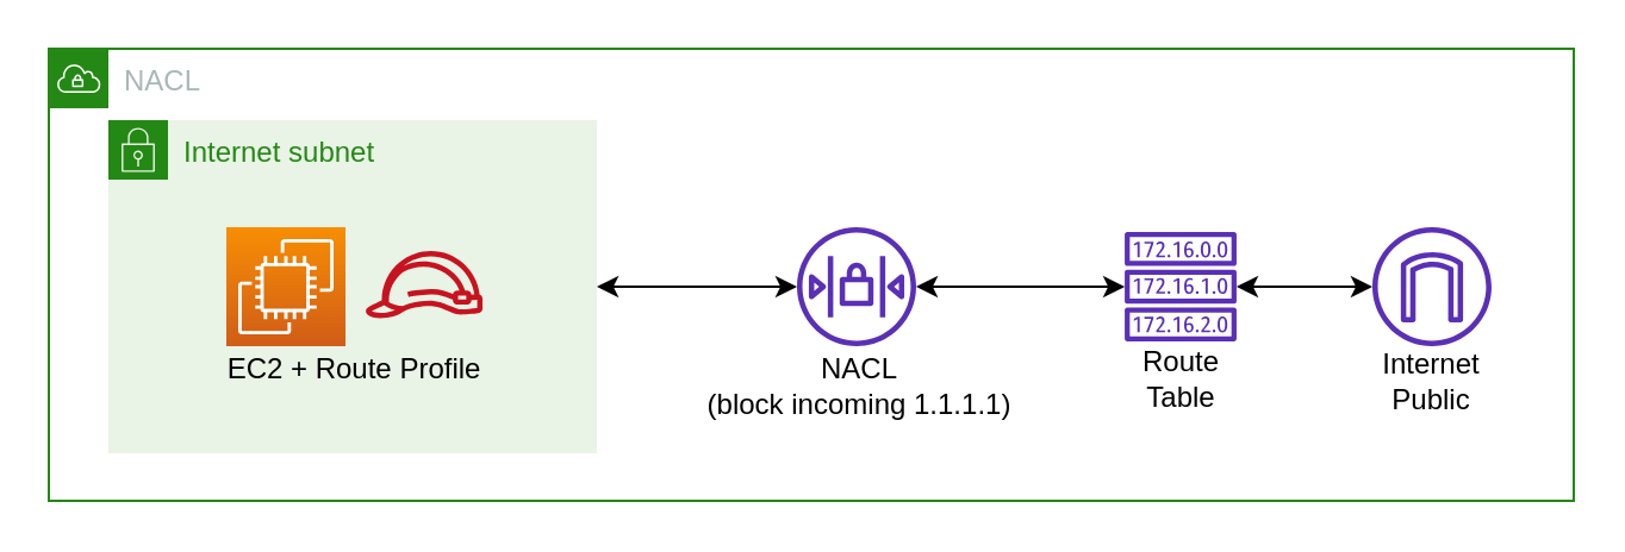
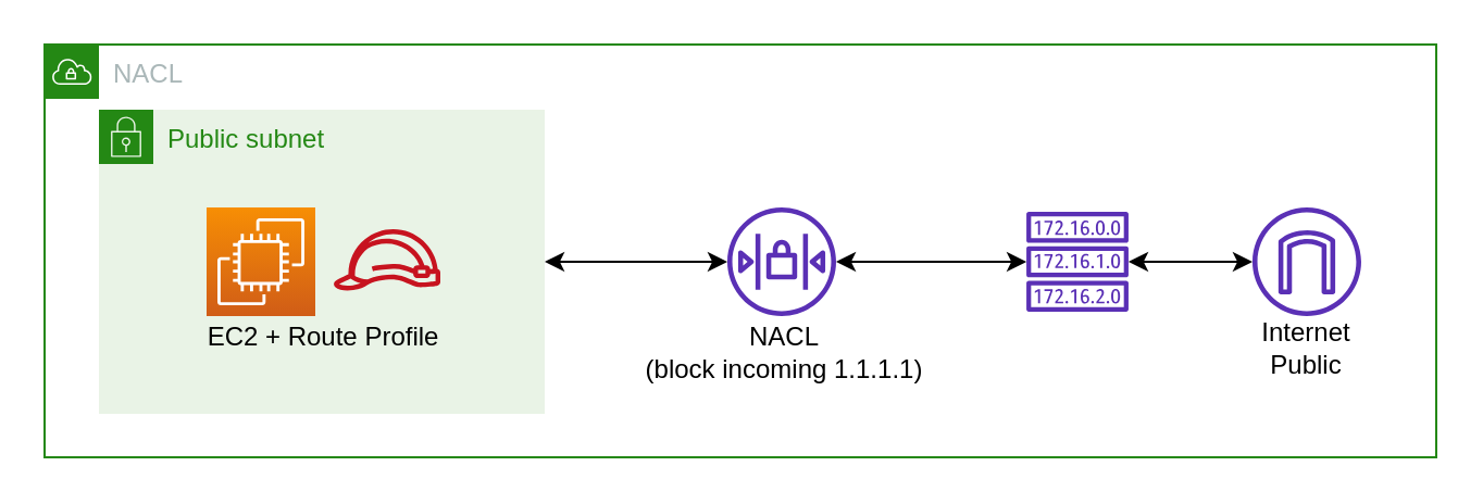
  <mxCell id="0" />
  <mxCell id="1" parent="0" />
  <mxCell id="2" value="NACL" style="points=[[0,0],[0.25,0],[0.5,0],[0.75,0],[1,0],[1,0.25],[1,0.5],[1,0.75],[1,1],[0.75,1],[0.5,1],[0.25,1],[0,1],[0,0.75],[0,0.5],[0,0.25]];outlineConnect=0;gradientColor=none;html=1;whiteSpace=wrap;fontSize=12;fontStyle=0;shape=mxgraph.aws4.group;grIcon=mxgraph.aws4.group_vpc;strokeColor=#248814;fillColor=none;verticalAlign=top;align=left;spacingLeft=30;fontColor=#AAB7B8;dashed=0;" parent="1" vertex="1"><mxGeometry x="20" y="20" width="640" height="190" as="geometry" /></mxCell>
- <mxCell id="3" value="Internet subnet" style="points=[[0,0],[0.25,0],[0.5,0],[0.75,0],[1,0],[1,0.25],[1,0.5],[1,0.75],[1,1],[0.75,1],[0.5,1],[0.25,1],[0,1],[0,0.75],[0,0.5],[0,0.25]];outlineConnect=0;gradientColor=none;html=1;whiteSpace=wrap;fontSize=12;fontStyle=0;shape=mxgraph.aws4.group;grIcon=mxgraph.aws4.group_security_group;grStroke=0;strokeColor=#248814;fillColor=#E9F3E6;verticalAlign=top;align=left;spacingLeft=30;fontColor=#248814;dashed=0;" parent="1" vertex="1"><mxGeometry x="45" y="50" width="205" height="140" as="geometry" /></mxCell>
+ <mxCell id="3" value="Public subnet" style="points=[[0,0],[0.25,0],[0.5,0],[0.75,0],[1,0],[1,0.25],[1,0.5],[1,0.75],[1,1],[0.75,1],[0.5,1],[0.25,1],[0,1],[0,0.75],[0,0.5],[0,0.25]];outlineConnect=0;gradientColor=none;html=1;whiteSpace=wrap;fontSize=12;fontStyle=0;shape=mxgraph.aws4.group;grIcon=mxgraph.aws4.group_security_group;grStroke=0;strokeColor=#248814;fillColor=#E9F3E6;verticalAlign=top;align=left;spacingLeft=30;fontColor=#248814;dashed=0;" parent="1" vertex="1"><mxGeometry x="45" y="50" width="205" height="140" as="geometry" /></mxCell>
  <mxCell id="4" value="" style="group" parent="1" vertex="1" connectable="0"><mxGeometry x="77.5" y="95" width="140" height="70" as="geometry" /></mxCell>
  <mxCell id="5" value="" style="outlineConnect=0;fontColor=#232F3E;gradientColor=none;fillColor=#C7131F;strokeColor=none;dashed=0;verticalLabelPosition=bottom;verticalAlign=top;align=center;html=1;fontSize=12;fontStyle=0;aspect=fixed;pointerEvents=1;shape=mxgraph.aws4.role;" parent="4" vertex="1"><mxGeometry x="75.0" y="10.0" width="50" height="28.21" as="geometry" /></mxCell>
  <mxCell id="6" value="" style="outlineConnect=0;fontColor=#232F3E;gradientColor=#F78E04;gradientDirection=north;fillColor=#D05C17;strokeColor=#ffffff;dashed=0;verticalLabelPosition=bottom;verticalAlign=top;align=center;html=1;fontSize=12;fontStyle=0;aspect=fixed;shape=mxgraph.aws4.resourceIcon;resIcon=mxgraph.aws4.ec2;" parent="4" vertex="1"><mxGeometry x="17.0" width="50" height="50" as="geometry" /></mxCell>
  <mxCell id="7" value="&lt;div&gt;&lt;span&gt;EC2 + Route Profile&lt;/span&gt;&lt;/div&gt;" style="text;html=1;resizable=0;autosize=1;align=center;verticalAlign=middle;points=[];fillColor=none;strokeColor=none;rounded=0;" parent="4" vertex="1"><mxGeometry y="50" width="140" height="20" as="geometry" /></mxCell>
  <mxCell id="8" value="" style="group" parent="1" vertex="1" connectable="0"><mxGeometry x="290" y="95" width="140" height="82" as="geometry" /></mxCell>
  <mxCell id="9" value="" style="outlineConnect=0;fontColor=#232F3E;gradientColor=none;fillColor=#5A30B5;strokeColor=none;dashed=0;verticalLabelPosition=bottom;verticalAlign=top;align=center;html=1;fontSize=12;fontStyle=0;aspect=fixed;pointerEvents=1;shape=mxgraph.aws4.network_access_control_list;" parent="8" vertex="1"><mxGeometry x="44" width="50" height="50" as="geometry" /></mxCell>
  <mxCell id="10" value="NACL&lt;br&gt;(block incoming 1.1.1.1)" style="text;html=1;resizable=0;autosize=1;align=center;verticalAlign=middle;points=[];fillColor=none;strokeColor=none;rounded=0;" parent="8" vertex="1"><mxGeometry y="52" width="140" height="30" as="geometry" /></mxCell>
  <mxCell id="11" style="edgeStyle=orthogonalEdgeStyle;rounded=0;orthogonalLoop=1;jettySize=auto;html=1;entryX=1;entryY=0.5;entryDx=0;entryDy=0;startArrow=classic;startFill=1;" parent="1" source="9" target="3" edge="1"><mxGeometry relative="1" as="geometry" /></mxCell>
  <mxCell id="12" style="edgeStyle=orthogonalEdgeStyle;rounded=0;orthogonalLoop=1;jettySize=auto;html=1;startArrow=classic;startFill=1;" parent="1" source="15" target="9" edge="1"><mxGeometry relative="1" as="geometry" /></mxCell>
  <mxCell id="13" style="edgeStyle=orthogonalEdgeStyle;rounded=0;orthogonalLoop=1;jettySize=auto;html=1;startArrow=classic;startFill=1;" parent="1" source="15" target="18" edge="1"><mxGeometry relative="1" as="geometry" /></mxCell>
  <mxCell id="14" value="" style="group" vertex="1" connectable="0" parent="1"><mxGeometry x="470" y="97" width="50" height="77" as="geometry" /></mxCell>
  <mxCell id="15" value="" style="outlineConnect=0;fontColor=#232F3E;gradientColor=none;fillColor=#5A30B5;strokeColor=none;dashed=0;verticalLabelPosition=bottom;verticalAlign=top;align=center;html=1;fontSize=12;fontStyle=0;aspect=fixed;pointerEvents=1;shape=mxgraph.aws4.route_table;" parent="14" vertex="1"><mxGeometry x="1.4" width="47.21" height="46" as="geometry" /></mxCell>
- <mxCell id="16" value="Route&lt;br&gt;Table" style="text;html=1;resizable=0;autosize=1;align=center;verticalAlign=middle;points=[];fillColor=none;strokeColor=none;rounded=0;" parent="14" vertex="1"><mxGeometry y="47" width="50" height="30" as="geometry" /></mxCell>
  <mxCell id="17" value="" style="group" vertex="1" connectable="0" parent="1"><mxGeometry x="570" y="95" width="60" height="80.421" as="geometry" /></mxCell>
  <mxCell id="18" value="" style="outlineConnect=0;fontColor=#232F3E;fillColor=#5A30B5;strokeColor=none;dashed=0;verticalLabelPosition=bottom;verticalAlign=top;align=center;html=1;fontSize=12;fontStyle=0;aspect=fixed;pointerEvents=1;shape=mxgraph.aws4.internet_gateway;sketch=0;" parent="17" vertex="1"><mxGeometry x="5.486" width="50" height="50" as="geometry" /></mxCell>
  <mxCell id="19" value="Internet&lt;br&gt;Public" style="text;html=1;resizable=0;autosize=1;align=center;verticalAlign=middle;points=[];fillColor=none;strokeColor=none;rounded=0;" parent="17" vertex="1"><mxGeometry y="50.421" width="60" height="30" as="geometry" /></mxCell>
